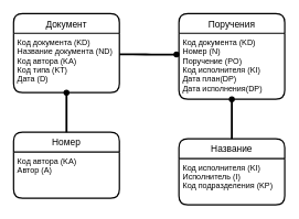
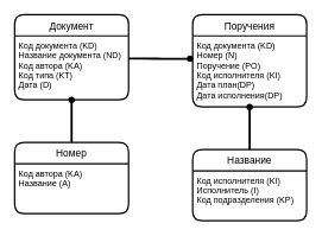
  <mxCell id="0" />
  <mxCell id="1" parent="0" />
  <mxCell id="2" value="Документ" style="swimlane;childLayout=stackLayout;horizontal=1;startSize=30;horizontalStack=0;fillColor=#FFFFFF;fontColor=#000000;rounded=1;fontSize=14;fontStyle=0;strokeWidth=2;resizeParent=0;resizeLast=1;shadow=0;dashed=0;align=center;" vertex="1" parent="1"><mxGeometry x="20" y="20" width="160" height="120" as="geometry"><mxRectangle x="60" y="100" width="70" height="30" as="alternateBounds" /></mxGeometry></mxCell>
  <mxCell id="3" value="Код документа (KD)&#10;Название документа (ND)&#10;Код автора (KA)&#10;Код типа (KT)&#10;Дата (D)" style="align=left;strokeColor=none;fillColor=none;spacingLeft=4;fontSize=12;verticalAlign=top;resizable=0;rotatable=0;part=1;" vertex="1" parent="2"><mxGeometry y="30" width="160" height="90" as="geometry" /></mxCell>
  <mxCell id="4" value="Поручения" style="swimlane;childLayout=stackLayout;horizontal=1;startSize=30;horizontalStack=0;fillColor=#FFFFFF;fontColor=#000000;rounded=1;fontSize=14;fontStyle=0;strokeWidth=2;resizeParent=0;resizeLast=1;shadow=0;dashed=0;align=center;" vertex="1" parent="1"><mxGeometry x="270" y="20" width="160" height="130" as="geometry"><mxRectangle x="60" y="100" width="70" height="30" as="alternateBounds" /></mxGeometry></mxCell>
  <mxCell id="5" value="" style="edgeStyle=entityRelationEdgeStyle;fontSize=12;html=1;endArrow=oval;endFill=1;entryX=-0.023;entryY=0.322;entryDx=0;entryDy=0;entryPerimeter=0;strokeWidth=3;" edge="1" parent="4" target="6"><mxGeometry width="100" height="100" relative="1" as="geometry"><mxPoint x="-90" y="62" as="sourcePoint" /><mxPoint x="30" y="59" as="targetPoint" /></mxGeometry></mxCell>
  <mxCell id="6" value="Код документа (KD)&#10;Номер (N)&#10;Поручение (PO)&#10;Код исполнителя (KI)&#10;Дата план(DP)&#10;Дата исполнения(DP)" style="align=left;strokeColor=none;fillColor=none;spacingLeft=4;fontSize=12;verticalAlign=top;resizable=0;rotatable=0;part=1;" vertex="1" parent="4"><mxGeometry y="30" width="160" height="100" as="geometry" /></mxCell>
  <mxCell id="7" value="Номер" style="swimlane;childLayout=stackLayout;horizontal=1;startSize=30;horizontalStack=0;fillColor=#FFFFFF;fontColor=#000000;rounded=1;fontSize=14;fontStyle=0;strokeWidth=2;resizeParent=0;resizeLast=1;shadow=0;dashed=0;align=center;" vertex="1" parent="1"><mxGeometry x="20" y="200" width="160" height="100" as="geometry"><mxRectangle x="60" y="100" width="70" height="30" as="alternateBounds" /></mxGeometry></mxCell>
- <mxCell id="8" value="Код автора (KA)&#10;Автор (A)&#10;" style="align=left;strokeColor=none;fillColor=none;spacingLeft=4;fontSize=12;verticalAlign=top;resizable=0;rotatable=0;part=1;" vertex="1" parent="7"><mxGeometry y="30" width="160" height="70" as="geometry" /></mxCell>
+ <mxCell id="8" value="Код автора (KA)&#10;Название (A)&#10;" style="align=left;strokeColor=none;fillColor=none;spacingLeft=4;fontSize=12;verticalAlign=top;resizable=0;rotatable=0;part=1;" vertex="1" parent="7"><mxGeometry y="30" width="160" height="70" as="geometry" /></mxCell>
  <mxCell id="9" value="" style="endArrow=oval;html=1;rounded=0;strokeWidth=3;fontColor=#000000;endFill=1;entryX=0.5;entryY=1;entryDx=0;entryDy=0;exitX=0.5;exitY=0;exitDx=0;exitDy=0;" edge="1" parent="1" source="7" target="3"><mxGeometry relative="1" as="geometry"><mxPoint x="99.5" y="220" as="sourcePoint" /><mxPoint x="99.5" y="150" as="targetPoint" /></mxGeometry></mxCell>
  <mxCell id="10" value="Название" style="swimlane;childLayout=stackLayout;horizontal=1;startSize=30;horizontalStack=0;fillColor=#FFFFFF;fontColor=#000000;rounded=1;fontSize=14;fontStyle=0;strokeWidth=2;resizeParent=0;resizeLast=1;shadow=0;dashed=0;align=center;" vertex="1" parent="1"><mxGeometry x="270" y="210" width="160" height="100" as="geometry"><mxRectangle x="60" y="100" width="70" height="30" as="alternateBounds" /></mxGeometry></mxCell>
  <mxCell id="11" value="Код исполнителя (KI)&#10;Исполнитель (I)&#10;Код подразделения (KP)&#10;" style="align=left;strokeColor=none;fillColor=none;spacingLeft=4;fontSize=12;verticalAlign=top;resizable=0;rotatable=0;part=1;" vertex="1" parent="10"><mxGeometry y="30" width="160" height="70" as="geometry" /></mxCell>
  <mxCell id="12" value="" style="endArrow=oval;html=1;rounded=0;strokeWidth=3;fontColor=#000000;endFill=1;entryX=0.5;entryY=1;entryDx=0;entryDy=0;exitX=0.5;exitY=0;exitDx=0;exitDy=0;" edge="1" parent="1"><mxGeometry relative="1" as="geometry"><mxPoint x="350" y="210" as="sourcePoint" /><mxPoint x="350" y="150" as="targetPoint" /></mxGeometry></mxCell>
